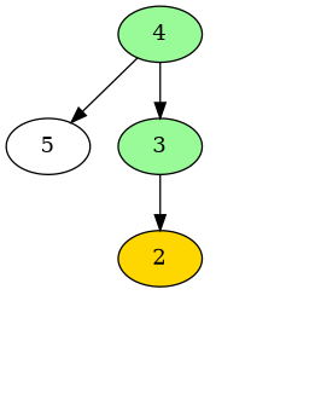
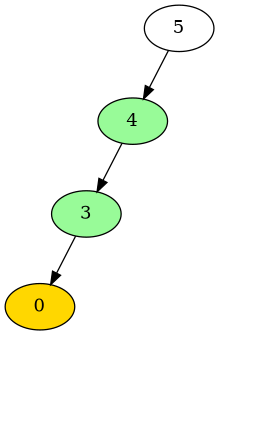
  digraph {
    node [style=filled]
    edge [style=invis]
    5 [fillcolor=white]
    4 [fillcolor=palegreen]
    n1 [style=invis]
    3 [fillcolor=palegreen]
    n2 [style=invis]
-   2 [fillcolor=gold]
+   2 [fillcolor=gold label=0]
    n3 [style=invis]
    n4 [style=invis]
-   4 -> 5 [style=""]
+   5 -> 4 [style=""]
    5 -> n1
    4 -> 3 [style=""]
    4 -> n2
    3 -> 2 [style=""]
    3 -> n3
    2 -> n4
  }
